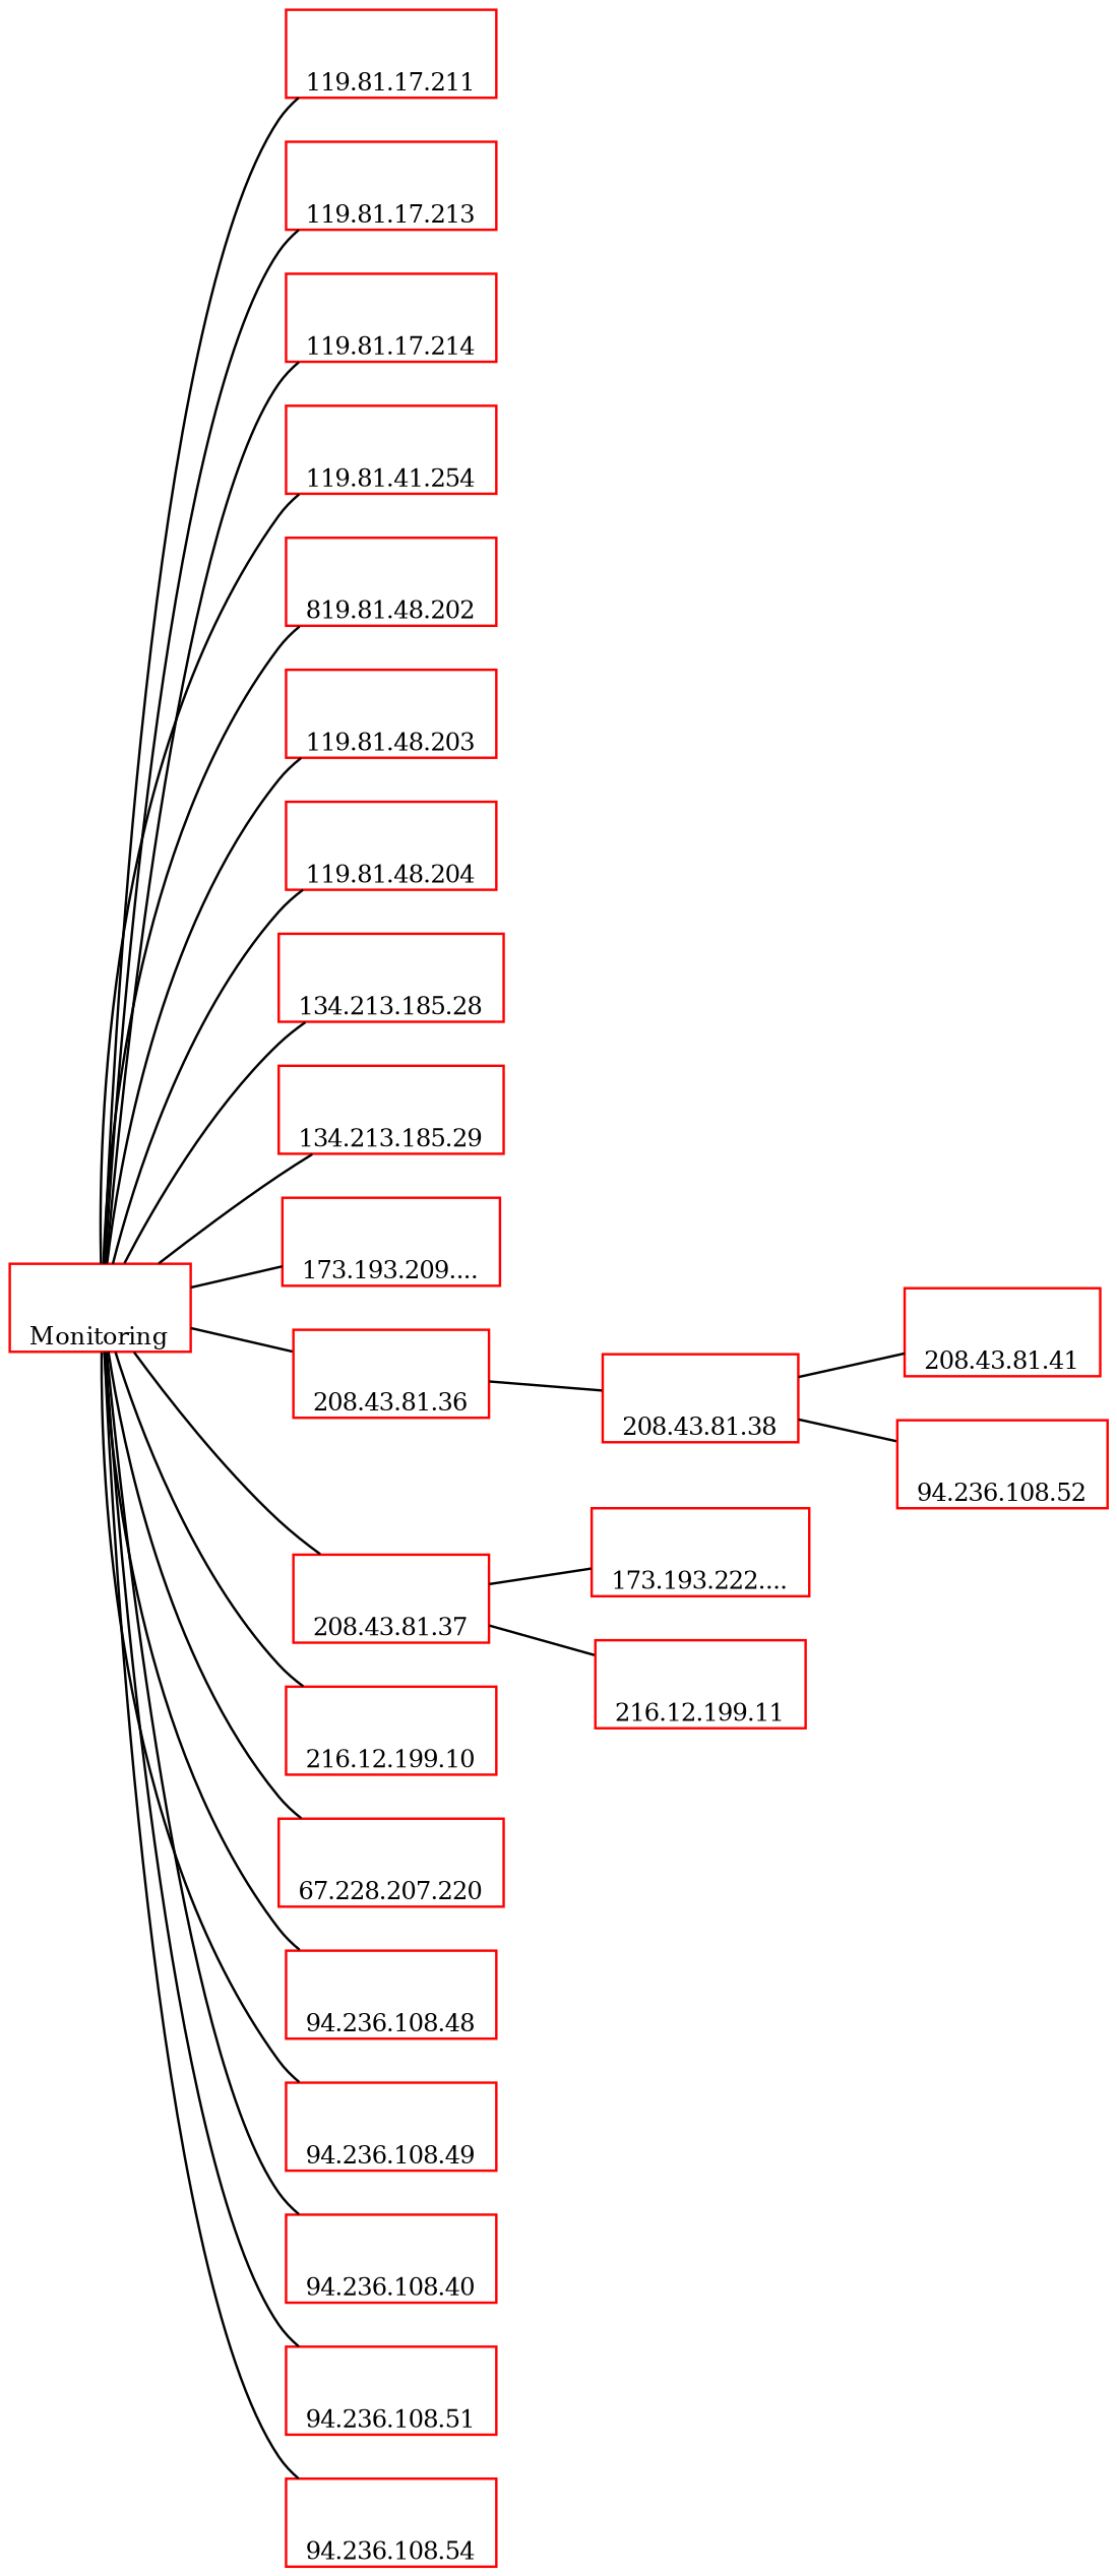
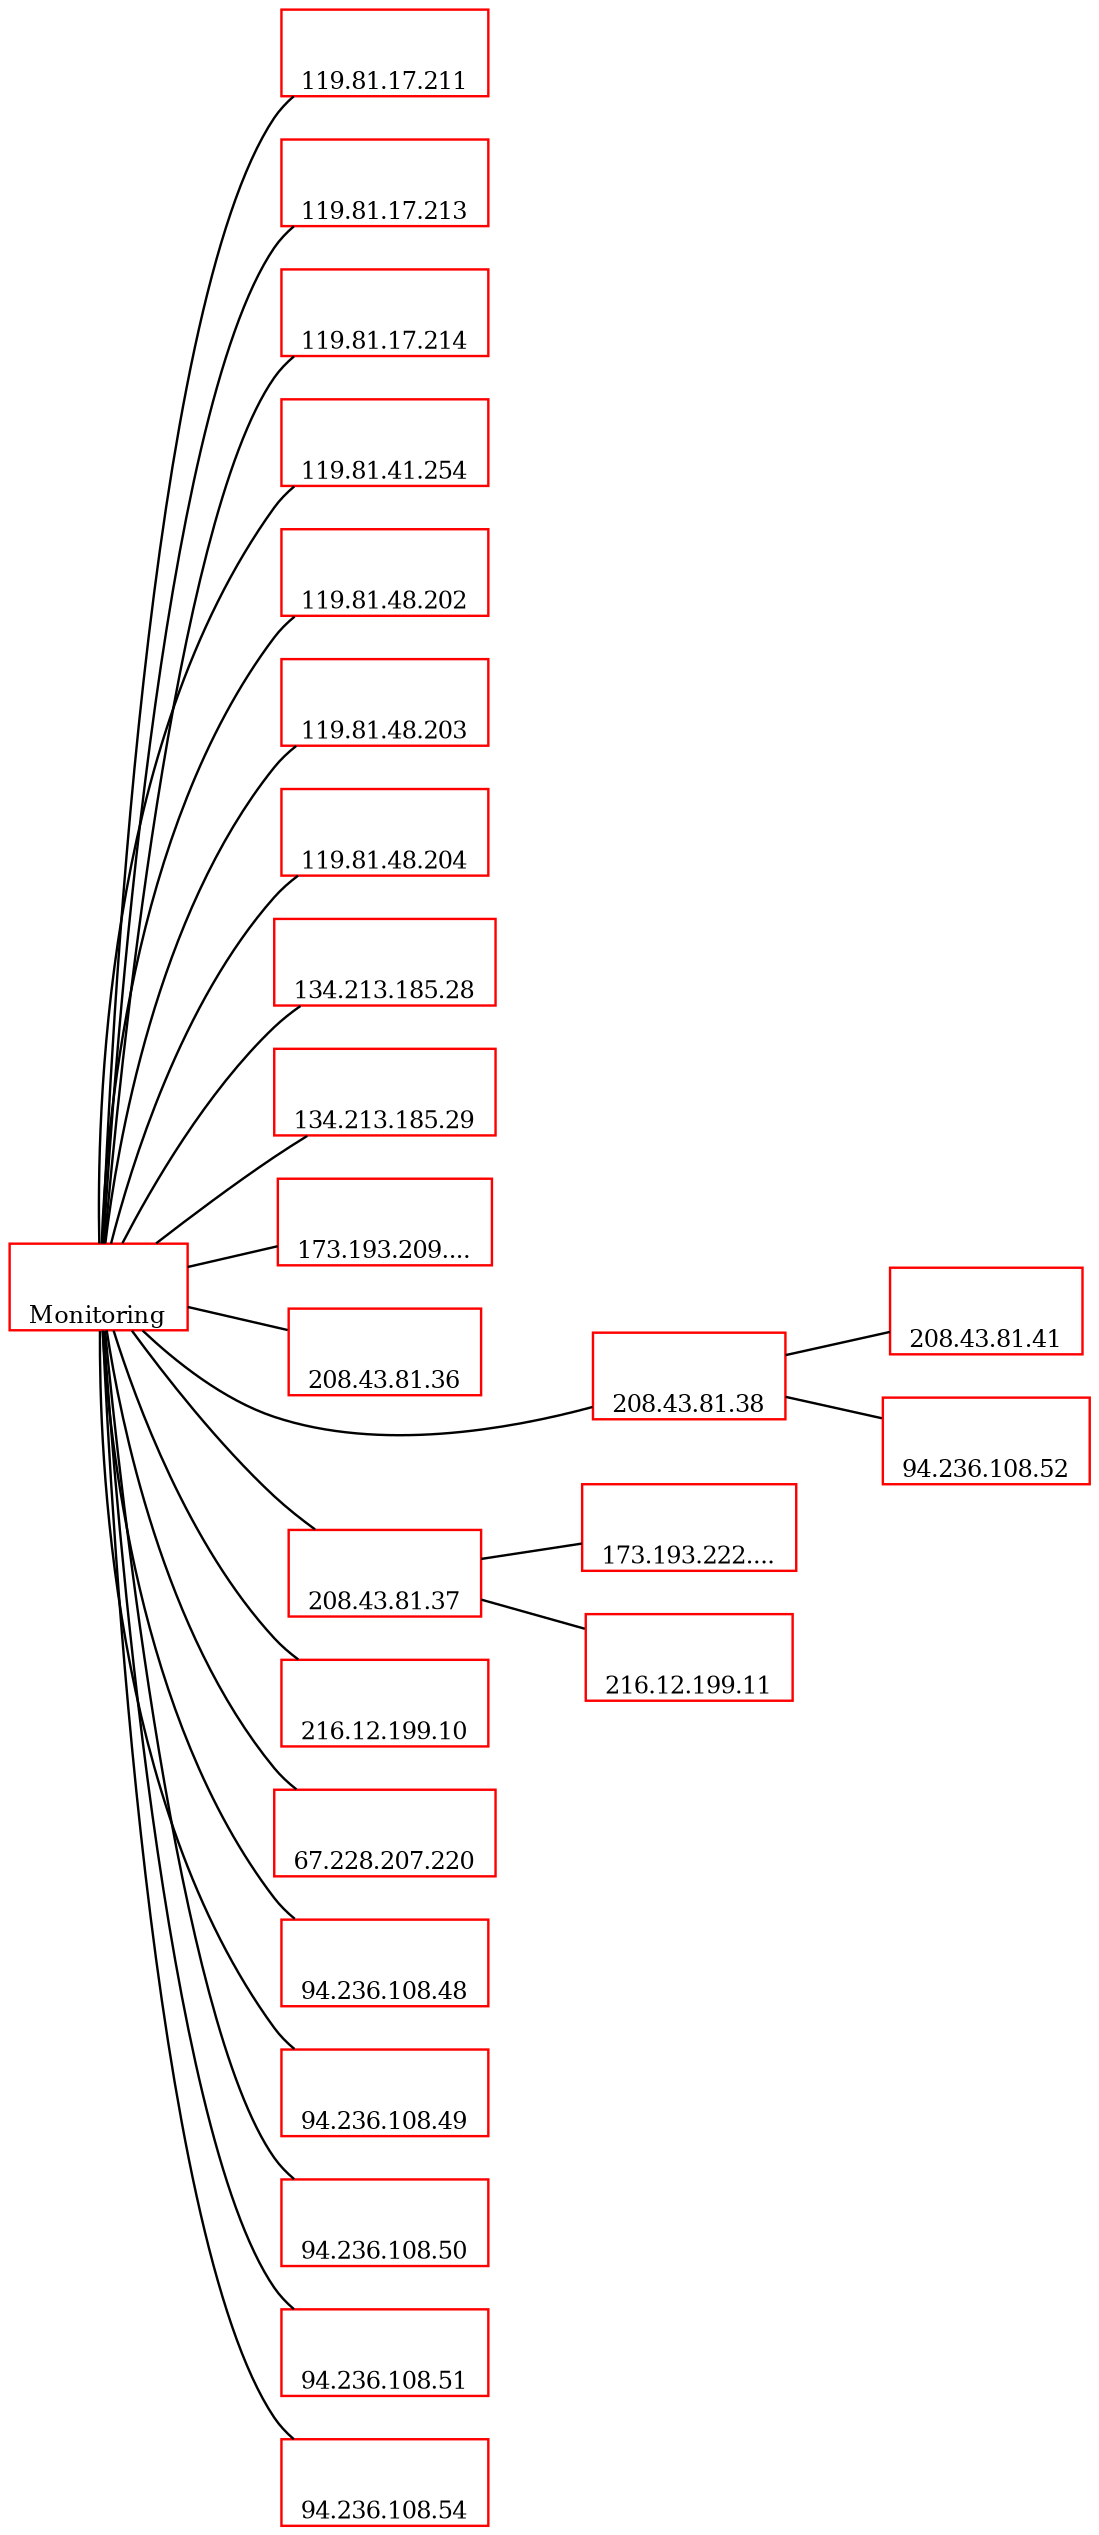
  graph {
    rankdir=LR
    root=a056eb
    node [color=red fontsize=10 labelloc=b shape=rect]
    edge [weight=2]
    n1 [label=Monitoring]
    n2 [label="119.81.17.211"]
    n3 [label="119.81.17.213"]
    n4 [label="119.81.17.214"]
    n5 [label="119.81.41.254"]
-   n6 [label="819.81.48.202"]
+   n6 [label="119.81.48.202"]
    n7 [label="119.81.48.203"]
    n8 [label="119.81.48.204"]
    n9 [label="134.213.185.28"]
    n10 [label="134.213.185.29"]
    n11 [label="173.193.209...."]
    n12 [label="208.43.81.36"]
    n13 [label="208.43.81.37"]
    n14 [label="208.43.81.38"]
    n15 [label="216.12.199.10"]
    n16 [label="67.228.207.220"]
    n17 [label="94.236.108.48"]
    n18 [label="94.236.108.49"]
-   n19 [label="94.236.108.40"]
+   n19 [label="94.236.108.50"]
    n20 [label="94.236.108.51"]
    n21 [label="94.236.108.54"]
    n22 [label="173.193.222...."]
    n23 [label="216.12.199.11"]
    n24 [label="208.43.81.41"]
    n25 [label="94.236.108.52"]
    n1 -- n2
    n1 -- n3
    n1 -- n4
    n1 -- n5
    n1 -- n6
    n1 -- n7
    n1 -- n8
    n1 -- n9
    n1 -- n10
    n1 -- n11
    n1 -- n12
    n1 -- n13
-   n12 -- n14
+   n1 -- n14
    n1 -- n15
    n1 -- n16
    n1 -- n17
    n1 -- n18
    n1 -- n19
    n1 -- n20
    n1 -- n21
    n13 -- n22
    n13 -- n23
    n14 -- n24
    n14 -- n25
  }
